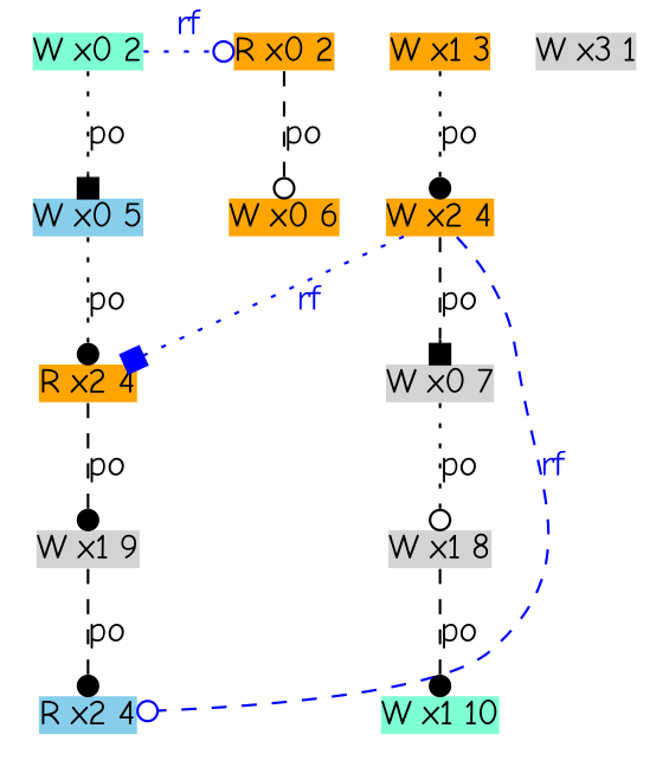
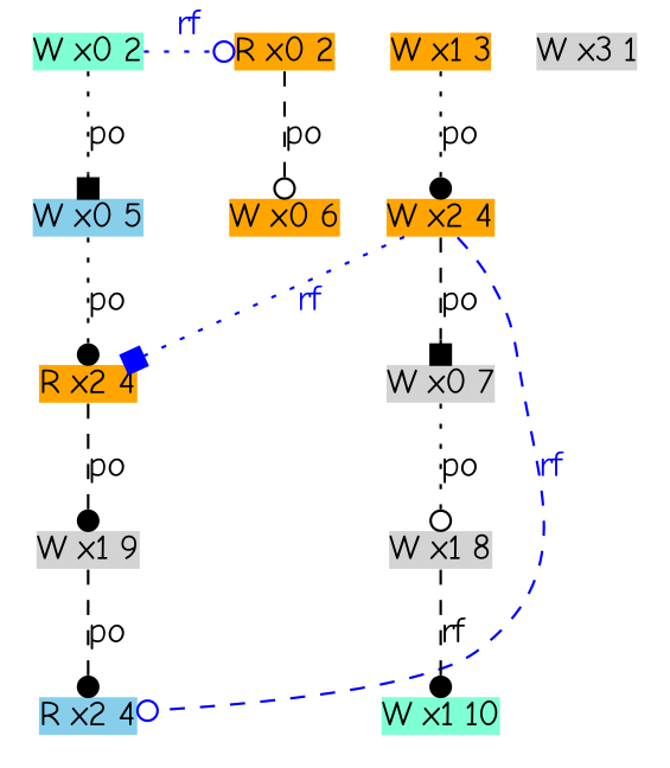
  digraph {
    fontname="Comic Neue"
    node [fillcolor=orange fontname="Comic Neue" idx=0 loc=0 shape=plain style=filled th=3 type=W]
    edge [arrowhead=dot fontname="Comic Neue" style=dotted]
    n1 [idx=1 label="W x2 4" loc=2]
    n2 [idx=2 label="R x2 4" loc=2 th=1 type=R]
    n3 [fillcolor=lightgrey idx=2 label="W x0 7"]
    n4 [fillcolor=skyblue idx=4 label="R x2 4" loc=2 th=1 type=R]
    n5 [fillcolor=lightgrey idx=3 label="W x1 9" loc=1 th=1]
    n6 [fillcolor=lightgrey idx=3 label="W x1 8" loc=1]
    n7 [fillcolor=skyblue idx=1 label="W x0 5" th=1]
    n8 [label="R x0 2" th=2 type=R]
    n9 [idx=1 label="W x0 6" th=2]
    n10 [fillcolor=lightgrey label="W x3 1" loc=3 th=0]
    n11 [label="W x1 3" loc=1]
    n12 [fillcolor=aquamarine idx=4 label="W x1 10" loc=1]
    n13 [fillcolor=aquamarine label="W x0 2" th=1]
    n1 -> n2 [arrowhead=box color=blue constraint=false fontcolor=blue from_idx=1 from_th=3 label=rf to_idx=2 to_th=1]
    n1 -> n3 [arrowhead=box label=po style=dashed]
    n1 -> n4 [arrowhead=odot color=blue constraint=false fontcolor=blue from_idx=1 from_th=3 label=rf style=dashed to_idx=4 to_th=1]
    n2 -> n5 [label=po style=dashed]
    n3 -> n6 [arrowhead=odot label=po]
    n5 -> n4 [label=po style=dashed]
-   n6 -> n12 [label=po style=dashed]
+   n6 -> n12 [label=rf style=dashed]
    n7 -> n2 [label=po]
    n8 -> n9 [arrowhead=odot label=po style=dashed]
    n11 -> n1 [label=po]
    n13 -> n7 [arrowhead=box label=po]
    n13 -> n8 [arrowhead=odot color=blue constraint=false fontcolor=blue from_idx=0 from_th=1 label=rf to_idx=0 to_th=2]
  }
